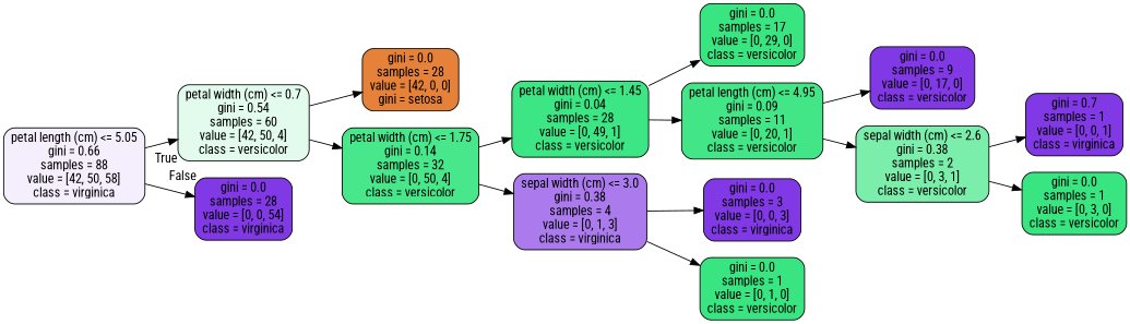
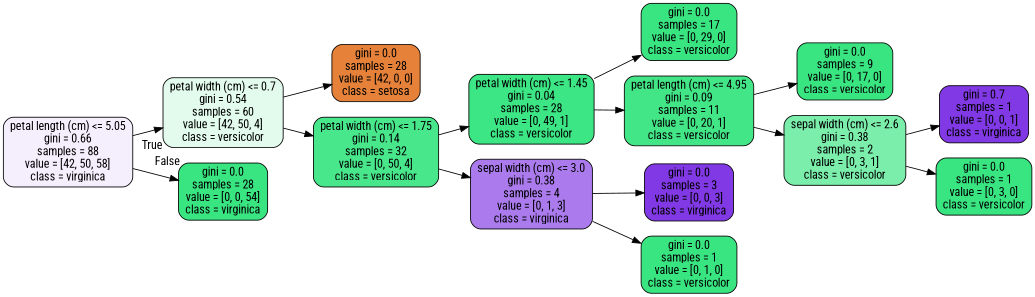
  digraph {
    fontname="Roboto Condensed"
    rankdir=LR
    node [color=black fillcolor="#39e581" fontname="Roboto Condensed" shape=box style="filled, rounded"]
    edge [fontname="Roboto Condensed"]
    n1 [fillcolor="#f5effd" label="petal length (cm) <= 5.05\ngini = 0.66\nsamples = 88\nvalue = [42, 50, 58]\nclass = virginica"]
    n2 [fillcolor="#e2fbec" label="petal width (cm) <= 0.7\ngini = 0.54\nsamples = 60\nvalue = [42, 50, 4]\nclass = versicolor"]
-   n3 [fillcolor="#8139e5" label="gini = 0.0\nsamples = 28\nvalue = [0, 0, 54]\nclass = virginica"]
-   n4 [fillcolor="#e58139" label="gini = 0.0\nsamples = 28\nvalue = [42, 0, 0]\ngini = setosa"]
+   n3 [label="gini = 0.0\nsamples = 28\nvalue = [0, 0, 54]\nclass = virginica"]
+   n4 [fillcolor="#e58139" label="gini = 0.0\nsamples = 28\nvalue = [42, 0, 0]\nclass = setosa"]
    n5 [fillcolor="#49e78b" label="petal width (cm) <= 1.75\ngini = 0.14\nsamples = 32\nvalue = [0, 50, 4]\nclass = versicolor"]
    n6 [fillcolor="#3de684" label="petal width (cm) <= 1.45\ngini = 0.04\nsamples = 28\nvalue = [0, 49, 1]\nclass = versicolor"]
    n7 [fillcolor="#ab7bee" label="sepal width (cm) <= 3.0\ngini = 0.38\nsamples = 4\nvalue = [0, 1, 3]\nclass = virginica"]
    n8 [label="gini = 0.0\nsamples = 17\nvalue = [0, 29, 0]\nclass = versicolor"]
    n9 [fillcolor="#43e687" label="petal length (cm) <= 4.95\ngini = 0.09\nsamples = 11\nvalue = [0, 20, 1]\nclass = versicolor"]
    n10 [fillcolor="#8139e5" label="gini = 0.0\nsamples = 3\nvalue = [0, 0, 3]\nclass = virginica"]
    n11 [label="gini = 0.0\nsamples = 1\nvalue = [0, 1, 0]\nclass = versicolor"]
-   n12 [fillcolor="#8139e5" label="gini = 0.0\nsamples = 9\nvalue = [0, 17, 0]\nclass = versicolor"]
+   n12 [label="gini = 0.0\nsamples = 9\nvalue = [0, 17, 0]\nclass = versicolor"]
    n13 [fillcolor="#7beeab" label="sepal width (cm) <= 2.6\ngini = 0.38\nsamples = 2\nvalue = [0, 3, 1]\nclass = versicolor"]
    n14 [fillcolor="#8139e5" label="gini = 0.7\nsamples = 1\nvalue = [0, 0, 1]\nclass = virginica"]
    n15 [label="gini = 0.0\nsamples = 1\nvalue = [0, 3, 0]\nclass = versicolor"]
    n1 -> n2 [headlabel=True labelangle=45 labeldistance=2.5]
    n1 -> n3 [headlabel=False labelangle=-45 labeldistance=2.5]
    n2 -> n4
    n2 -> n5
    n5 -> n6
    n5 -> n7
    n6 -> n8
    n6 -> n9
    n7 -> n10
    n7 -> n11
    n9 -> n12
    n9 -> n13
    n13 -> n14
    n13 -> n15
  }
